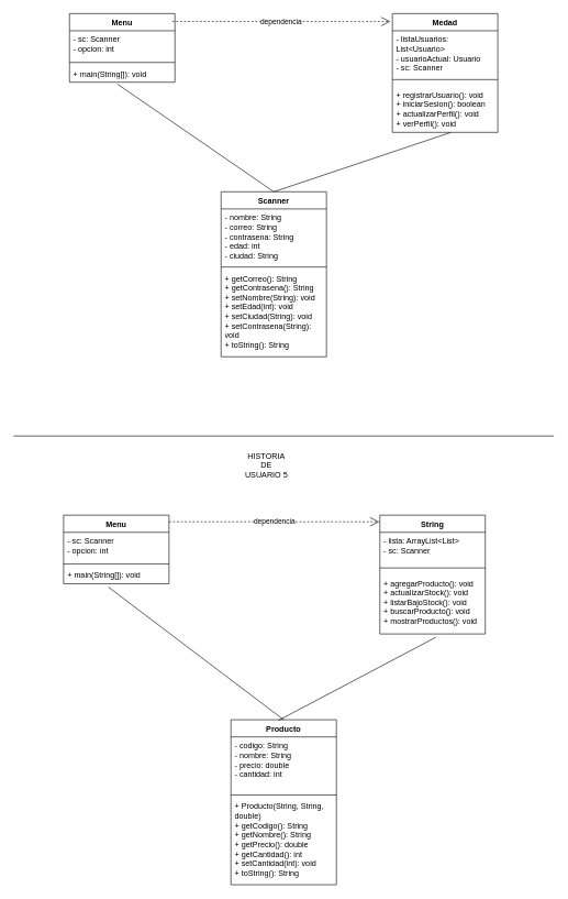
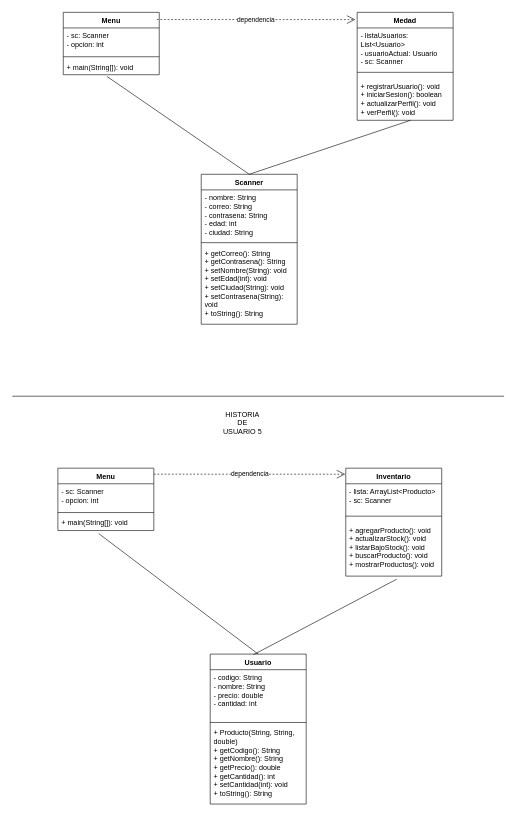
  <mxCell id="0" />
  <mxCell id="1" parent="0" />
  <mxCell id="2" value="Scanner&lt;div&gt;&lt;br&gt;&lt;/div&gt;" style="swimlane;fontStyle=1;align=center;verticalAlign=top;childLayout=stackLayout;horizontal=1;startSize=26;horizontalStack=0;resizeParent=1;resizeParentMax=0;resizeLast=0;collapsible=1;marginBottom=0;whiteSpace=wrap;html=1;" parent="1" vertex="1"><mxGeometry x="335" y="290" width="160" height="250" as="geometry" /></mxCell>
  <mxCell id="3" value="&lt;div&gt;- nombre: String&amp;nbsp; &amp;nbsp; &amp;nbsp; &amp;nbsp; &amp;nbsp;&lt;/div&gt;&lt;div&gt;- correo: String&amp;nbsp; &amp;nbsp; &amp;nbsp; &amp;nbsp; &amp;nbsp;&lt;/div&gt;&lt;div&gt;- contrasena: String&lt;/div&gt;&lt;div&gt;- edad: int&lt;/div&gt;&lt;div&gt;- ciudad: String&lt;/div&gt;" style="text;strokeColor=none;fillColor=none;align=left;verticalAlign=top;spacingLeft=4;spacingRight=4;overflow=hidden;rotatable=0;points=[[0,0.5],[1,0.5]];portConstraint=eastwest;whiteSpace=wrap;html=1;" parent="2" vertex="1"><mxGeometry y="26" width="160" height="84" as="geometry" /></mxCell>
  <mxCell id="4" value="" style="line;strokeWidth=1;fillColor=none;align=left;verticalAlign=middle;spacingTop=-1;spacingLeft=3;spacingRight=3;rotatable=0;labelPosition=right;points=[];portConstraint=eastwest;strokeColor=inherit;" parent="2" vertex="1"><mxGeometry y="110" width="160" height="8" as="geometry" /></mxCell>
  <mxCell id="5" value="&lt;div&gt;+ getCorreo(): String&lt;/div&gt;&lt;div&gt;+ getContrasena(): String&lt;/div&gt;&lt;div&gt;+ setNombre(String): void&lt;/div&gt;&lt;div&gt;+ setEdad(int): void&lt;/div&gt;&lt;div&gt;+ setCiudad(String): void&lt;/div&gt;&lt;div&gt;+ setContrasena(String): void&lt;/div&gt;&lt;div&gt;+ toString(): String&lt;/div&gt;" style="text;strokeColor=none;fillColor=none;align=left;verticalAlign=top;spacingLeft=4;spacingRight=4;overflow=hidden;rotatable=0;points=[[0,0.5],[1,0.5]];portConstraint=eastwest;whiteSpace=wrap;html=1;" parent="2" vertex="1"><mxGeometry y="118" width="160" height="132" as="geometry" /></mxCell>
  <mxCell id="6" value="M&lt;span style=&quot;background-color: transparent; color: light-dark(rgb(0, 0, 0), rgb(255, 255, 255));&quot;&gt;edad&lt;/span&gt;" style="swimlane;fontStyle=1;align=center;verticalAlign=top;childLayout=stackLayout;horizontal=1;startSize=26;horizontalStack=0;resizeParent=1;resizeParentMax=0;resizeLast=0;collapsible=1;marginBottom=0;whiteSpace=wrap;html=1;" parent="1" vertex="1"><mxGeometry x="595" y="20" width="160" height="180" as="geometry" /></mxCell>
  <mxCell id="7" value="&lt;div&gt;- listaUsuarios: List&amp;lt;Usuario&amp;gt;&lt;/div&gt;&lt;div&gt;- usuarioActual: Usuario&lt;/div&gt;&lt;div&gt;- sc: Scanner&lt;/div&gt;" style="text;strokeColor=none;fillColor=none;align=left;verticalAlign=top;spacingLeft=4;spacingRight=4;overflow=hidden;rotatable=0;points=[[0,0.5],[1,0.5]];portConstraint=eastwest;whiteSpace=wrap;html=1;" parent="6" vertex="1"><mxGeometry y="26" width="160" height="64" as="geometry" /></mxCell>
  <mxCell id="8" value="" style="line;strokeWidth=1;fillColor=none;align=left;verticalAlign=middle;spacingTop=-1;spacingLeft=3;spacingRight=3;rotatable=0;labelPosition=right;points=[];portConstraint=eastwest;strokeColor=inherit;" parent="6" vertex="1"><mxGeometry y="90" width="160" height="20" as="geometry" /></mxCell>
  <mxCell id="9" value="&lt;div&gt;+ registrarUsuario(): void&lt;/div&gt;&lt;div&gt;+ iniciarSesion(): boolean&lt;/div&gt;&lt;div&gt;+ actualizarPerfil(): void&lt;/div&gt;&lt;div&gt;+ verPerfil(): void&lt;/div&gt;" style="text;strokeColor=none;fillColor=none;align=left;verticalAlign=top;spacingLeft=4;spacingRight=4;overflow=hidden;rotatable=0;points=[[0,0.5],[1,0.5]];portConstraint=eastwest;whiteSpace=wrap;html=1;" parent="6" vertex="1"><mxGeometry y="110" width="160" height="70" as="geometry" /></mxCell>
  <mxCell id="10" value="Menu&lt;div&gt;&lt;br&gt;&lt;/div&gt;" style="swimlane;fontStyle=1;align=center;verticalAlign=top;childLayout=stackLayout;horizontal=1;startSize=26;horizontalStack=0;resizeParent=1;resizeParentMax=0;resizeLast=0;collapsible=1;marginBottom=0;whiteSpace=wrap;html=1;" parent="1" vertex="1"><mxGeometry x="105" y="20" width="160" height="104" as="geometry" /></mxCell>
  <mxCell id="11" value="&lt;div&gt;- sc: Scanner&lt;/div&gt;- opcion: int" style="text;strokeColor=none;fillColor=none;align=left;verticalAlign=top;spacingLeft=4;spacingRight=4;overflow=hidden;rotatable=0;points=[[0,0.5],[1,0.5]];portConstraint=eastwest;whiteSpace=wrap;html=1;" parent="10" vertex="1"><mxGeometry y="26" width="160" height="44" as="geometry" /></mxCell>
  <mxCell id="12" value="" style="line;strokeWidth=1;fillColor=none;align=left;verticalAlign=middle;spacingTop=-1;spacingLeft=3;spacingRight=3;rotatable=0;labelPosition=right;points=[];portConstraint=eastwest;strokeColor=inherit;" parent="10" vertex="1"><mxGeometry y="70" width="160" height="8" as="geometry" /></mxCell>
  <mxCell id="13" value="+ main(String[]): void" style="text;strokeColor=none;fillColor=none;align=left;verticalAlign=top;spacingLeft=4;spacingRight=4;overflow=hidden;rotatable=0;points=[[0,0.5],[1,0.5]];portConstraint=eastwest;whiteSpace=wrap;html=1;" parent="10" vertex="1"><mxGeometry y="78" width="160" height="26" as="geometry" /></mxCell>
- <mxCell id="14" value="&lt;div&gt;Producto&lt;/div&gt;" style="swimlane;fontStyle=1;align=center;verticalAlign=top;childLayout=stackLayout;horizontal=1;startSize=26;horizontalStack=0;resizeParent=1;resizeParentMax=0;resizeLast=0;collapsible=1;marginBottom=0;whiteSpace=wrap;html=1;" parent="1" vertex="1"><mxGeometry x="350" y="1090" width="160" height="250" as="geometry" /></mxCell>
+ <mxCell id="14" value="&lt;div&gt;Usuario&lt;/div&gt;" style="swimlane;fontStyle=1;align=center;verticalAlign=top;childLayout=stackLayout;horizontal=1;startSize=26;horizontalStack=0;resizeParent=1;resizeParentMax=0;resizeLast=0;collapsible=1;marginBottom=0;whiteSpace=wrap;html=1;" parent="1" vertex="1"><mxGeometry x="350" y="1090" width="160" height="250" as="geometry" /></mxCell>
  <mxCell id="15" value="&lt;div&gt;- codigo: String&lt;/div&gt;&lt;div&gt;- nombre: String&lt;/div&gt;&lt;div&gt;- precio: double&lt;/div&gt;&lt;div&gt;- cantidad: int&lt;/div&gt;" style="text;strokeColor=none;fillColor=none;align=left;verticalAlign=top;spacingLeft=4;spacingRight=4;overflow=hidden;rotatable=0;points=[[0,0.5],[1,0.5]];portConstraint=eastwest;whiteSpace=wrap;html=1;" parent="14" vertex="1"><mxGeometry y="26" width="160" height="84" as="geometry" /></mxCell>
  <mxCell id="16" value="" style="line;strokeWidth=1;fillColor=none;align=left;verticalAlign=middle;spacingTop=-1;spacingLeft=3;spacingRight=3;rotatable=0;labelPosition=right;points=[];portConstraint=eastwest;strokeColor=inherit;" parent="14" vertex="1"><mxGeometry y="110" width="160" height="8" as="geometry" /></mxCell>
  <mxCell id="17" value="&lt;div&gt;+ Producto(String, String, double)&lt;/div&gt;&lt;div&gt;+ getCodigo(): String&lt;/div&gt;&lt;div&gt;+ getNombre(): String&lt;/div&gt;&lt;div&gt;+ getPrecio(): double&lt;/div&gt;&lt;div&gt;+ getCantidad(): int&lt;/div&gt;&lt;div&gt;+ setCantidad(int): void&lt;/div&gt;&lt;div&gt;+ toString(): String&lt;/div&gt;" style="text;strokeColor=none;fillColor=none;align=left;verticalAlign=top;spacingLeft=4;spacingRight=4;overflow=hidden;rotatable=0;points=[[0,0.5],[1,0.5]];portConstraint=eastwest;whiteSpace=wrap;html=1;" parent="14" vertex="1"><mxGeometry y="118" width="160" height="132" as="geometry" /></mxCell>
- <mxCell id="18" value="String" style="swimlane;fontStyle=1;align=center;verticalAlign=top;childLayout=stackLayout;horizontal=1;startSize=26;horizontalStack=0;resizeParent=1;resizeParentMax=0;resizeLast=0;collapsible=1;marginBottom=0;whiteSpace=wrap;html=1;" parent="1" vertex="1"><mxGeometry x="576" y="780" width="160" height="180" as="geometry" /></mxCell>
- <mxCell id="19" value="&lt;div&gt;- lista: ArrayList&amp;lt;List&amp;gt;&lt;/div&gt;&lt;div&gt;- sc: Scanner&lt;/div&gt;" style="text;strokeColor=none;fillColor=none;align=left;verticalAlign=top;spacingLeft=4;spacingRight=4;overflow=hidden;rotatable=0;points=[[0,0.5],[1,0.5]];portConstraint=eastwest;whiteSpace=wrap;html=1;" parent="18" vertex="1"><mxGeometry y="26" width="160" height="44" as="geometry" /></mxCell>
+ <mxCell id="18" value="Inventario" style="swimlane;fontStyle=1;align=center;verticalAlign=top;childLayout=stackLayout;horizontal=1;startSize=26;horizontalStack=0;resizeParent=1;resizeParentMax=0;resizeLast=0;collapsible=1;marginBottom=0;whiteSpace=wrap;html=1;" parent="1" vertex="1"><mxGeometry x="576" y="780" width="160" height="180" as="geometry" /></mxCell>
+ <mxCell id="19" value="&lt;div&gt;- lista: ArrayList&amp;lt;Producto&amp;gt;&lt;/div&gt;&lt;div&gt;- sc: Scanner&lt;/div&gt;" style="text;strokeColor=none;fillColor=none;align=left;verticalAlign=top;spacingLeft=4;spacingRight=4;overflow=hidden;rotatable=0;points=[[0,0.5],[1,0.5]];portConstraint=eastwest;whiteSpace=wrap;html=1;" parent="18" vertex="1"><mxGeometry y="26" width="160" height="44" as="geometry" /></mxCell>
  <mxCell id="20" value="" style="line;strokeWidth=1;fillColor=none;align=left;verticalAlign=middle;spacingTop=-1;spacingLeft=3;spacingRight=3;rotatable=0;labelPosition=right;points=[];portConstraint=eastwest;strokeColor=inherit;" parent="18" vertex="1"><mxGeometry y="70" width="160" height="20" as="geometry" /></mxCell>
  <mxCell id="21" value="&lt;div&gt;+ agregarProducto(): void&lt;/div&gt;&lt;div&gt;+ actualizarStock(): void&lt;/div&gt;&lt;div&gt;+ listarBajoStock(): void&lt;/div&gt;&lt;div&gt;+ buscarProducto(): void&lt;/div&gt;&lt;div&gt;+ mostrarProductos(): void&lt;/div&gt;" style="text;strokeColor=none;fillColor=none;align=left;verticalAlign=top;spacingLeft=4;spacingRight=4;overflow=hidden;rotatable=0;points=[[0,0.5],[1,0.5]];portConstraint=eastwest;whiteSpace=wrap;html=1;" parent="18" vertex="1"><mxGeometry y="90" width="160" height="90" as="geometry" /></mxCell>
  <mxCell id="22" value="Menu&lt;div&gt;&lt;br&gt;&lt;/div&gt;" style="swimlane;fontStyle=1;align=center;verticalAlign=top;childLayout=stackLayout;horizontal=1;startSize=26;horizontalStack=0;resizeParent=1;resizeParentMax=0;resizeLast=0;collapsible=1;marginBottom=0;whiteSpace=wrap;html=1;" parent="1" vertex="1"><mxGeometry x="96" y="780" width="160" height="104" as="geometry" /></mxCell>
  <mxCell id="23" value="&lt;div&gt;- sc: Scanner&lt;/div&gt;- opcion: int" style="text;strokeColor=none;fillColor=none;align=left;verticalAlign=top;spacingLeft=4;spacingRight=4;overflow=hidden;rotatable=0;points=[[0,0.5],[1,0.5]];portConstraint=eastwest;whiteSpace=wrap;html=1;" parent="22" vertex="1"><mxGeometry y="26" width="160" height="44" as="geometry" /></mxCell>
  <mxCell id="24" value="" style="line;strokeWidth=1;fillColor=none;align=left;verticalAlign=middle;spacingTop=-1;spacingLeft=3;spacingRight=3;rotatable=0;labelPosition=right;points=[];portConstraint=eastwest;strokeColor=inherit;" parent="22" vertex="1"><mxGeometry y="70" width="160" height="8" as="geometry" /></mxCell>
  <mxCell id="25" value="+ main(String[]): void" style="text;strokeColor=none;fillColor=none;align=left;verticalAlign=top;spacingLeft=4;spacingRight=4;overflow=hidden;rotatable=0;points=[[0,0.5],[1,0.5]];portConstraint=eastwest;whiteSpace=wrap;html=1;" parent="22" vertex="1"><mxGeometry y="78" width="160" height="26" as="geometry" /></mxCell>
  <mxCell id="26" value="" style="endArrow=none;html=1;rounded=0;" parent="1" edge="1"><mxGeometry width="50" height="50" relative="1" as="geometry"><mxPoint x="20" y="660" as="sourcePoint" /><mxPoint x="840" y="660" as="targetPoint" /></mxGeometry></mxCell>
  <mxCell id="27" value="HISTORIA DE USUARIO 5" style="text;html=1;align=center;verticalAlign=middle;whiteSpace=wrap;rounded=0;" parent="1" vertex="1"><mxGeometry x="366" y="690" width="76" height="30" as="geometry" /></mxCell>
  <mxCell id="28" value="dependencia" style="endArrow=open;endSize=12;dashed=1;html=1;rounded=0;exitX=0.975;exitY=0.115;exitDx=0;exitDy=0;exitPerimeter=0;entryX=-0.019;entryY=0.067;entryDx=0;entryDy=0;entryPerimeter=0;" edge="1" parent="1" source="10" target="6"><mxGeometry width="160" relative="1" as="geometry"><mxPoint x="345" y="71.5" as="sourcePoint" /><mxPoint x="505" y="71.5" as="targetPoint" /></mxGeometry></mxCell>
  <mxCell id="29" value="" style="endArrow=none;html=1;rounded=0;entryX=0.456;entryY=1.115;entryDx=0;entryDy=0;entryPerimeter=0;exitX=0.5;exitY=0;exitDx=0;exitDy=0;" edge="1" parent="1" source="2" target="13"><mxGeometry width="50" height="50" relative="1" as="geometry"><mxPoint x="445" y="350" as="sourcePoint" /><mxPoint x="495" y="300" as="targetPoint" /></mxGeometry></mxCell>
  <mxCell id="30" value="" style="endArrow=none;html=1;rounded=0;entryX=0.556;entryY=1;entryDx=0;entryDy=0;entryPerimeter=0;exitX=0.5;exitY=0;exitDx=0;exitDy=0;" edge="1" parent="1" source="2" target="9"><mxGeometry width="50" height="50" relative="1" as="geometry"><mxPoint x="482" y="373" as="sourcePoint" /><mxPoint x="245" y="210" as="targetPoint" /><Array as="points" /></mxGeometry></mxCell>
  <mxCell id="31" value="dependencia" style="endArrow=open;endSize=12;dashed=1;html=1;rounded=0;exitX=0.975;exitY=0.115;exitDx=0;exitDy=0;exitPerimeter=0;entryX=-0.006;entryY=0.056;entryDx=0;entryDy=0;entryPerimeter=0;" edge="1" parent="1" target="18"><mxGeometry width="160" relative="1" as="geometry"><mxPoint x="256" y="790" as="sourcePoint" /><mxPoint x="587" y="790" as="targetPoint" /></mxGeometry></mxCell>
  <mxCell id="32" value="" style="endArrow=none;html=1;rounded=0;entryX=0.531;entryY=1.056;entryDx=0;entryDy=0;entryPerimeter=0;exitX=0.45;exitY=0.004;exitDx=0;exitDy=0;exitPerimeter=0;" edge="1" parent="1" source="14" target="21"><mxGeometry width="50" height="50" relative="1" as="geometry"><mxPoint x="416" y="1060" as="sourcePoint" /><mxPoint x="685" y="970" as="targetPoint" /><Array as="points" /></mxGeometry></mxCell>
  <mxCell id="33" value="" style="endArrow=none;html=1;rounded=0;entryX=0.425;entryY=1.192;entryDx=0;entryDy=0;entryPerimeter=0;exitX=0.5;exitY=0;exitDx=0;exitDy=0;" edge="1" parent="1" source="14" target="25"><mxGeometry width="50" height="50" relative="1" as="geometry"><mxPoint x="576" y="1136" as="sourcePoint" /><mxPoint x="815" y="1010" as="targetPoint" /><Array as="points" /></mxGeometry></mxCell>
